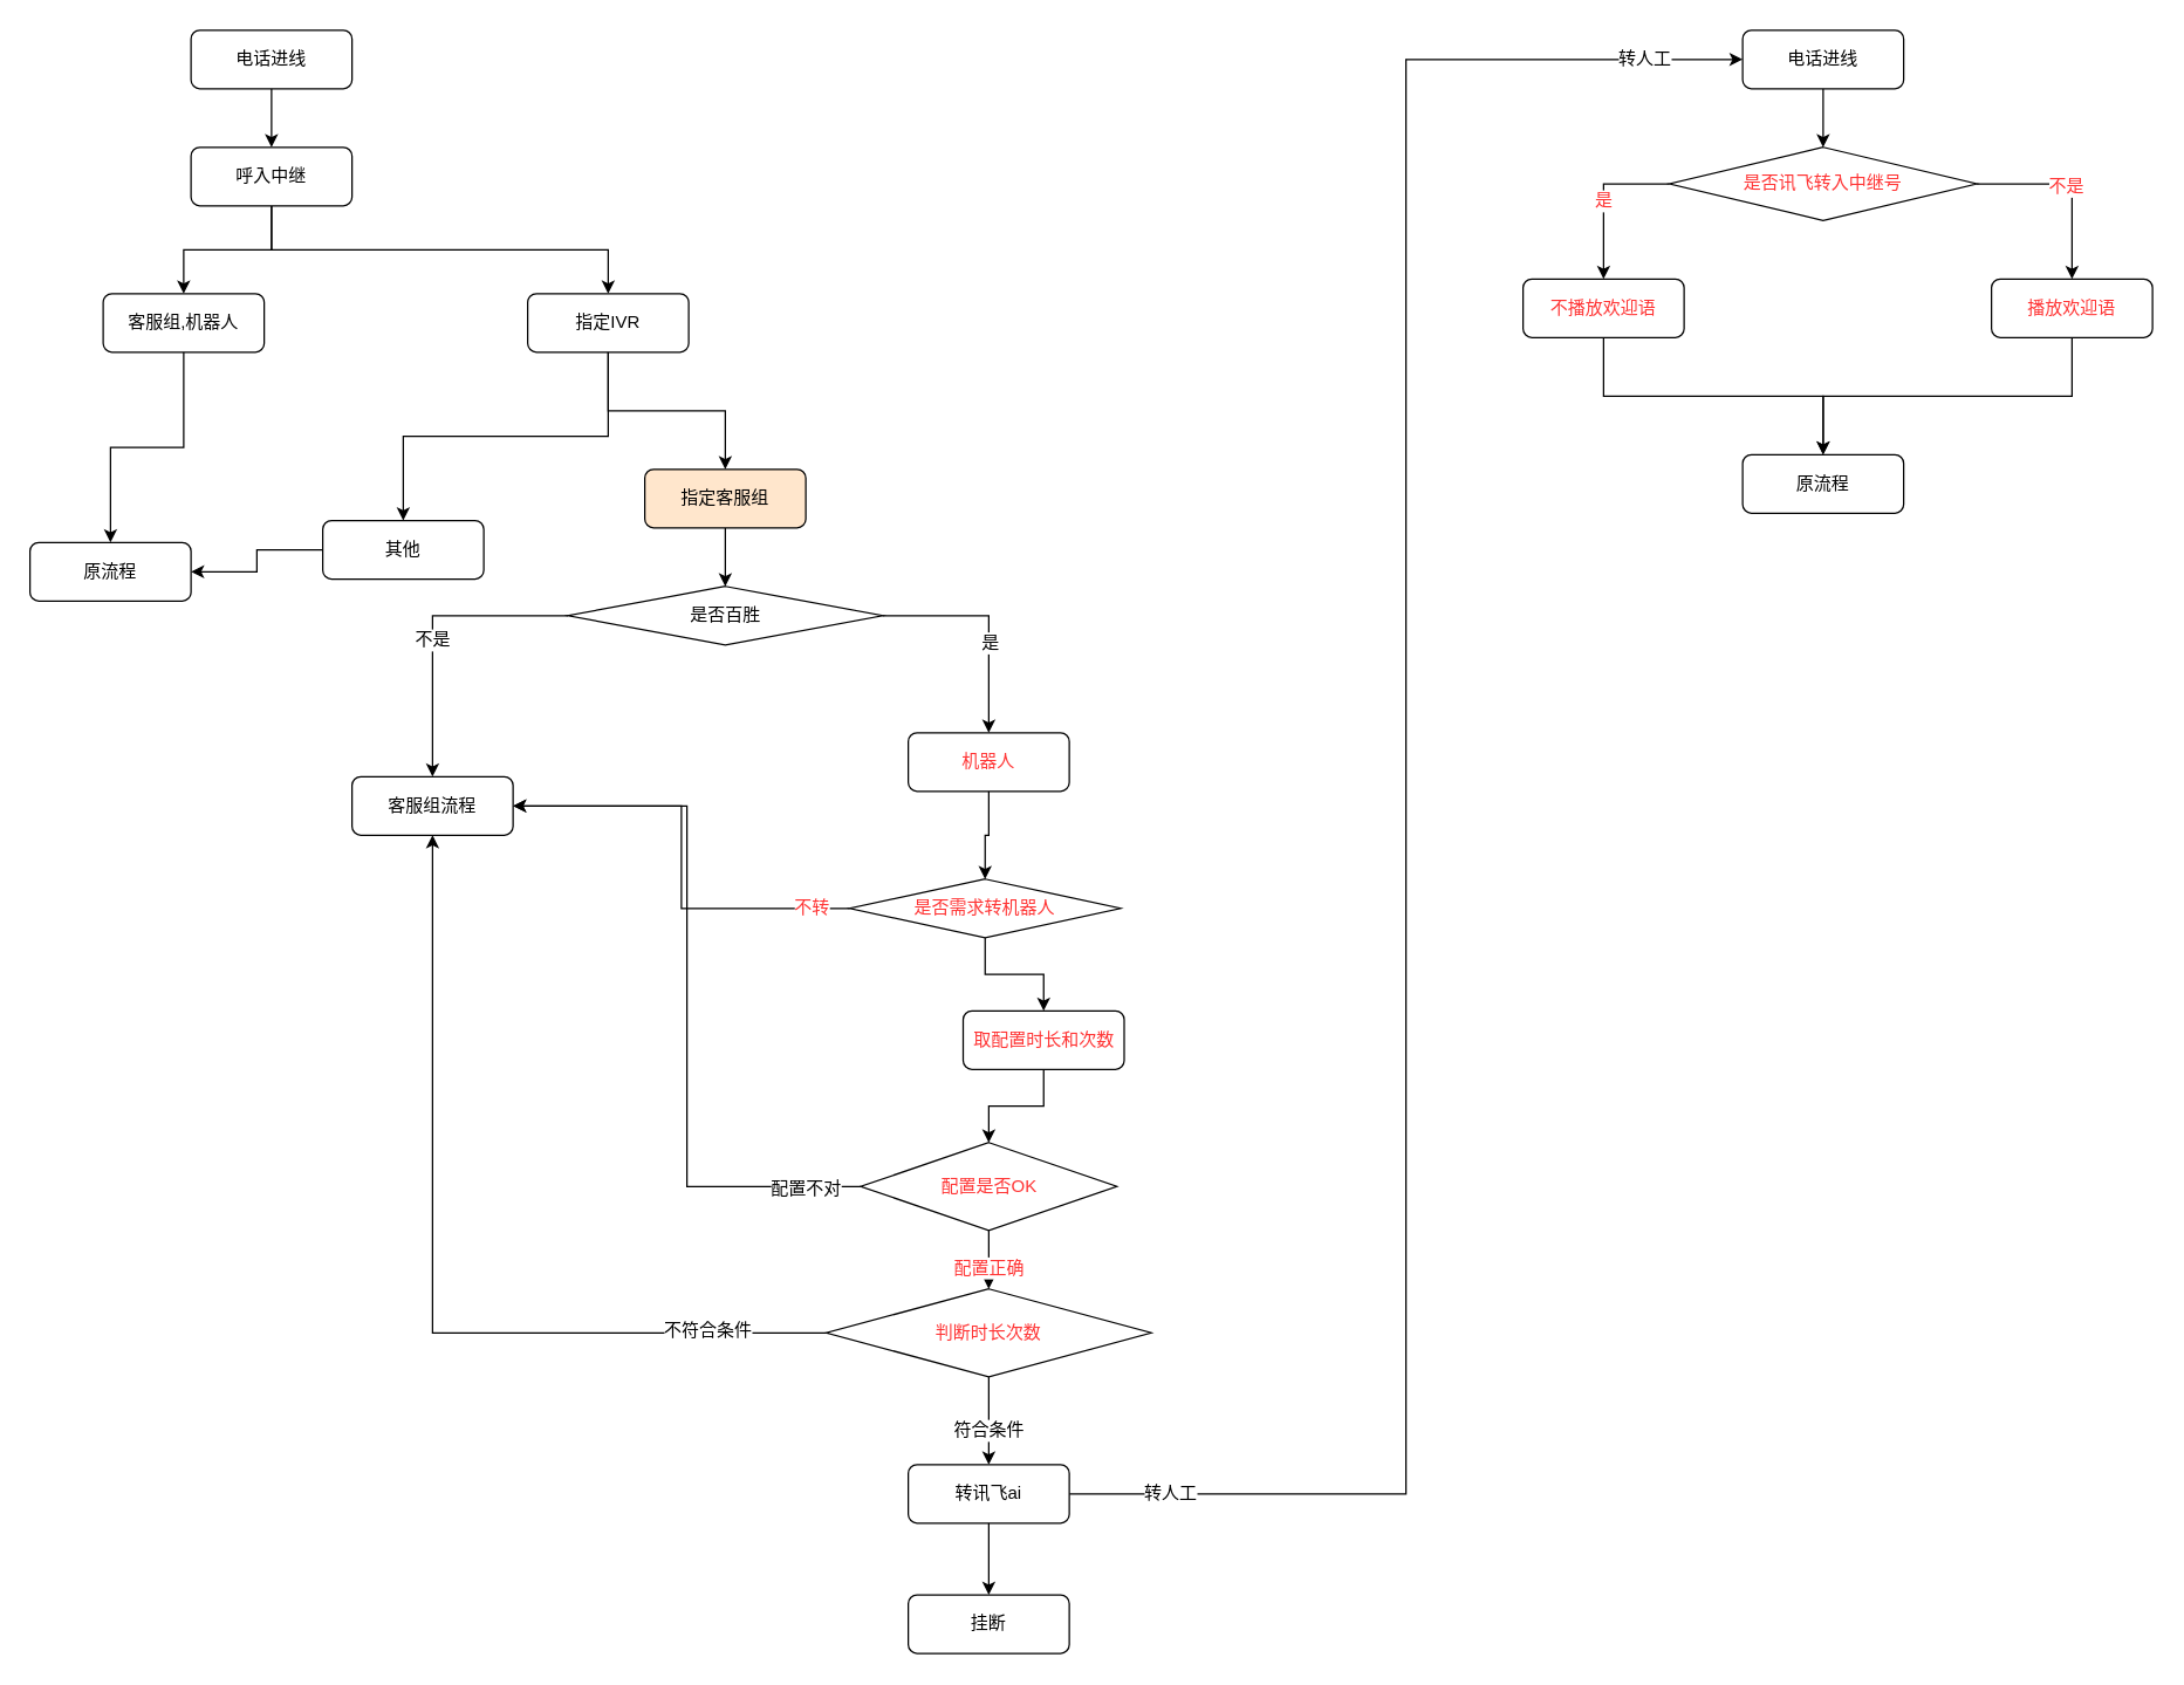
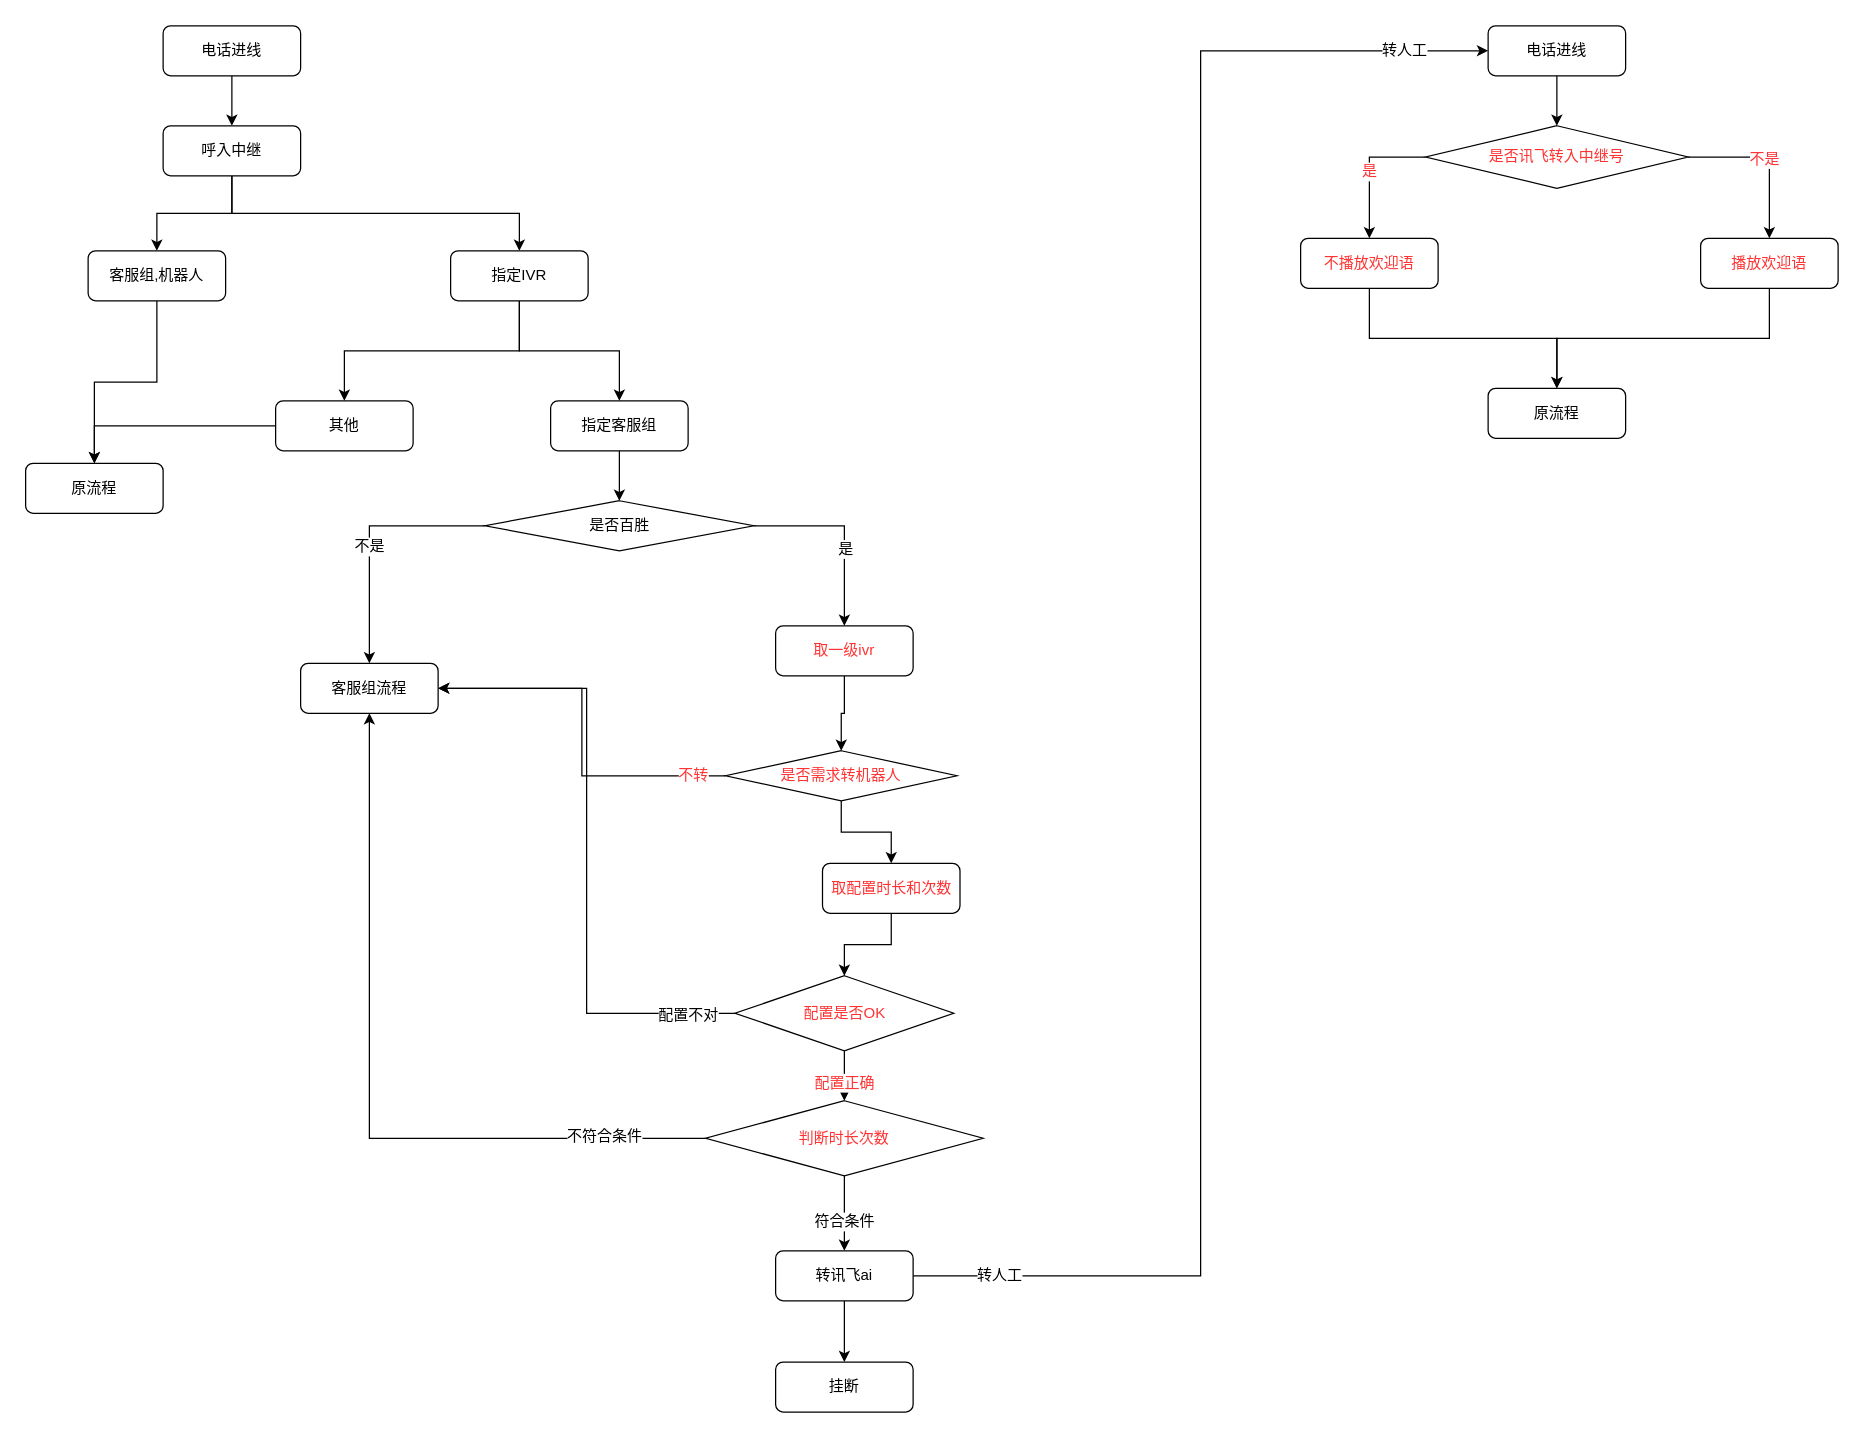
  <mxCell id="0" />
  <mxCell id="1" parent="0" />
  <mxCell id="2" style="edgeStyle=orthogonalEdgeStyle;rounded=0;orthogonalLoop=1;jettySize=auto;html=1;entryX=0.5;entryY=0;entryDx=0;entryDy=0;" edge="1" parent="1" source="3" target="6"><mxGeometry relative="1" as="geometry" /></mxCell>
  <mxCell id="3" value="电话进线" style="rounded=1;whiteSpace=wrap;html=1;" parent="1" vertex="1"><mxGeometry x="130" y="20" width="110" height="40" as="geometry" /></mxCell>
  <mxCell id="4" style="edgeStyle=orthogonalEdgeStyle;rounded=0;orthogonalLoop=1;jettySize=auto;html=1;entryX=0.5;entryY=0;entryDx=0;entryDy=0;" edge="1" parent="1" source="6" target="8"><mxGeometry relative="1" as="geometry" /></mxCell>
  <mxCell id="5" style="edgeStyle=orthogonalEdgeStyle;rounded=0;orthogonalLoop=1;jettySize=auto;html=1;exitX=0.5;exitY=1;exitDx=0;exitDy=0;" edge="1" parent="1" source="6" target="11"><mxGeometry relative="1" as="geometry" /></mxCell>
  <mxCell id="6" value="呼入中继" style="rounded=1;whiteSpace=wrap;html=1;imageWidth=18;" parent="1" vertex="1"><mxGeometry x="130" y="100" width="110" height="40" as="geometry" /></mxCell>
  <mxCell id="7" style="edgeStyle=orthogonalEdgeStyle;rounded=0;orthogonalLoop=1;jettySize=auto;html=1;" edge="1" parent="1" source="8" target="12"><mxGeometry relative="1" as="geometry" /></mxCell>
  <mxCell id="8" value="客服组,机器人" style="rounded=1;whiteSpace=wrap;html=1;imageWidth=18;" parent="1" vertex="1"><mxGeometry x="70" y="200" width="110" height="40" as="geometry" /></mxCell>
  <mxCell id="9" style="rounded=0;orthogonalLoop=1;jettySize=auto;html=1;entryX=0.5;entryY=0;entryDx=0;entryDy=0;exitX=0.5;exitY=1;exitDx=0;exitDy=0;edgeStyle=orthogonalEdgeStyle;" edge="1" parent="1" source="11" target="16"><mxGeometry relative="1" as="geometry" /></mxCell>
  <mxCell id="10" style="edgeStyle=orthogonalEdgeStyle;rounded=0;orthogonalLoop=1;jettySize=auto;html=1;entryX=0.5;entryY=0;entryDx=0;entryDy=0;exitX=0.5;exitY=1;exitDx=0;exitDy=0;" edge="1" parent="1" source="11" target="14"><mxGeometry relative="1" as="geometry" /></mxCell>
  <mxCell id="11" value="指定IVR" style="rounded=1;whiteSpace=wrap;html=1;imageWidth=18;" parent="1" vertex="1"><mxGeometry x="360" y="200" width="110" height="40" as="geometry" /></mxCell>
  <mxCell id="12" value="原流程" style="rounded=1;whiteSpace=wrap;html=1;imageWidth=18;" parent="1" vertex="1"><mxGeometry x="20" y="370" width="110" height="40" as="geometry" /></mxCell>
  <mxCell id="13" style="edgeStyle=orthogonalEdgeStyle;rounded=0;orthogonalLoop=1;jettySize=auto;html=1;" edge="1" parent="1" source="14" target="12"><mxGeometry relative="1" as="geometry" /></mxCell>
- <mxCell id="14" value="其他" style="rounded=1;whiteSpace=wrap;html=1;imageWidth=18;" parent="1" vertex="1"><mxGeometry x="220" y="355" width="110" height="40" as="geometry" /></mxCell>
+ <mxCell id="14" value="其他" style="rounded=1;whiteSpace=wrap;html=1;imageWidth=18;" parent="1" vertex="1"><mxGeometry x="220" y="320" width="110" height="40" as="geometry" /></mxCell>
  <mxCell id="15" style="edgeStyle=orthogonalEdgeStyle;rounded=0;orthogonalLoop=1;jettySize=auto;html=1;exitX=0.5;exitY=1;exitDx=0;exitDy=0;entryX=0.5;entryY=0;entryDx=0;entryDy=0;" edge="1" parent="1" source="16" target="23"><mxGeometry relative="1" as="geometry" /></mxCell>
- <mxCell id="16" value="指定客服组" style="rounded=1;whiteSpace=wrap;html=1;imageWidth=18;fillColor=#ffe6cc;" parent="1" vertex="1"><mxGeometry x="440" y="320" width="110" height="40" as="geometry" /></mxCell>
+ <mxCell id="16" value="指定客服组" style="rounded=1;whiteSpace=wrap;html=1;imageWidth=18;" parent="1" vertex="1"><mxGeometry x="440" y="320" width="110" height="40" as="geometry" /></mxCell>
  <mxCell id="17" style="edgeStyle=orthogonalEdgeStyle;rounded=0;orthogonalLoop=1;jettySize=auto;html=1;entryX=0.5;entryY=0;entryDx=0;entryDy=0;fontColor=#FF3333;labelBorderColor=none;" edge="1" parent="1" source="18" target="28"><mxGeometry relative="1" as="geometry" /></mxCell>
- <mxCell id="18" value="机器人" style="rounded=1;whiteSpace=wrap;html=1;imageWidth=18;fontColor=#FF3333;labelBorderColor=none;" vertex="1" parent="1"><mxGeometry x="620" y="500" width="110" height="40" as="geometry" /></mxCell>
+ <mxCell id="18" value="取一级ivr" style="rounded=1;whiteSpace=wrap;html=1;imageWidth=18;fontColor=#FF3333;labelBorderColor=none;" vertex="1" parent="1"><mxGeometry x="620" y="500" width="110" height="40" as="geometry" /></mxCell>
  <mxCell id="19" style="edgeStyle=orthogonalEdgeStyle;rounded=0;orthogonalLoop=1;jettySize=auto;html=1;entryX=0.5;entryY=0;entryDx=0;entryDy=0;" edge="1" parent="1" source="23" target="24"><mxGeometry relative="1" as="geometry" /></mxCell>
  <mxCell id="20" value="不是" style="text;html=1;align=center;verticalAlign=middle;resizable=0;points=[];labelBackgroundColor=#ffffff;" vertex="1" connectable="0" parent="19"><mxGeometry x="-0.086" y="16" relative="1" as="geometry"><mxPoint x="-17" y="16" as="offset" /></mxGeometry></mxCell>
  <mxCell id="21" style="edgeStyle=orthogonalEdgeStyle;rounded=0;orthogonalLoop=1;jettySize=auto;html=1;entryX=0.5;entryY=0;entryDx=0;entryDy=0;" edge="1" parent="1" source="23" target="18"><mxGeometry relative="1" as="geometry" /></mxCell>
  <mxCell id="22" value="是" style="text;html=1;align=center;verticalAlign=middle;resizable=0;points=[];labelBackgroundColor=#ffffff;" vertex="1" connectable="0" parent="21"><mxGeometry x="-0.062" y="-18" relative="1" as="geometry"><mxPoint x="1" as="offset" /></mxGeometry></mxCell>
  <mxCell id="23" value="是否百胜" style="rhombus;whiteSpace=wrap;html=1;" vertex="1" parent="1"><mxGeometry x="387.5" y="400" width="215" height="40" as="geometry" /></mxCell>
  <mxCell id="24" value="客服组流程" style="rounded=1;whiteSpace=wrap;html=1;imageWidth=18;" vertex="1" parent="1"><mxGeometry x="240" y="530" width="110" height="40" as="geometry" /></mxCell>
  <mxCell id="25" style="edgeStyle=orthogonalEdgeStyle;rounded=0;orthogonalLoop=1;jettySize=auto;html=1;entryX=1;entryY=0.5;entryDx=0;entryDy=0;" edge="1" parent="1" source="28" target="24"><mxGeometry relative="1" as="geometry" /></mxCell>
  <mxCell id="26" value="不转" style="text;html=1;align=center;verticalAlign=middle;resizable=0;points=[];labelBackgroundColor=#ffffff;fontColor=#FF3333;labelBorderColor=none;" vertex="1" connectable="0" parent="25"><mxGeometry x="-0.82" y="-1" relative="1" as="geometry"><mxPoint as="offset" /></mxGeometry></mxCell>
  <mxCell id="27" style="edgeStyle=orthogonalEdgeStyle;rounded=0;orthogonalLoop=1;jettySize=auto;html=1;entryX=0.5;entryY=0;entryDx=0;entryDy=0;fontColor=#FF3333;labelBorderColor=none;" edge="1" parent="1" source="28" target="30"><mxGeometry relative="1" as="geometry" /></mxCell>
  <mxCell id="28" value="是否需求转机器人" style="rhombus;whiteSpace=wrap;html=1;fontColor=#FF3333;labelBorderColor=none;" vertex="1" parent="1"><mxGeometry x="580" y="600" width="185" height="40" as="geometry" /></mxCell>
  <mxCell id="29" style="edgeStyle=orthogonalEdgeStyle;rounded=0;orthogonalLoop=1;jettySize=auto;html=1;fontColor=#FF3333;labelBorderColor=none;" edge="1" parent="1" source="30" target="35"><mxGeometry relative="1" as="geometry" /></mxCell>
  <mxCell id="30" value="取配置时长和次数" style="rounded=1;whiteSpace=wrap;html=1;imageWidth=18;fontColor=#FF3333;labelBorderColor=none;" vertex="1" parent="1"><mxGeometry x="657.5" y="690" width="110" height="40" as="geometry" /></mxCell>
  <mxCell id="31" style="edgeStyle=orthogonalEdgeStyle;rounded=0;orthogonalLoop=1;jettySize=auto;html=1;entryX=1;entryY=0.5;entryDx=0;entryDy=0;" edge="1" parent="1" source="35" target="24"><mxGeometry relative="1" as="geometry" /></mxCell>
  <mxCell id="32" value="配置不对" style="text;html=1;align=center;verticalAlign=middle;resizable=0;points=[];labelBackgroundColor=#ffffff;labelBorderColor=none;" vertex="1" connectable="0" parent="31"><mxGeometry x="-0.845" y="1" relative="1" as="geometry"><mxPoint x="1" as="offset" /></mxGeometry></mxCell>
  <mxCell id="33" style="edgeStyle=orthogonalEdgeStyle;rounded=0;orthogonalLoop=1;jettySize=auto;html=1;fontColor=#FF3333;labelBorderColor=none;" edge="1" parent="1" source="35" target="40"><mxGeometry relative="1" as="geometry" /></mxCell>
  <mxCell id="34" value="配置正确" style="text;html=1;align=center;verticalAlign=middle;resizable=0;points=[];labelBackgroundColor=#ffffff;fontColor=#FF3333;labelBorderColor=none;" vertex="1" connectable="0" parent="33"><mxGeometry x="0.26" y="-1" relative="1" as="geometry"><mxPoint as="offset" /></mxGeometry></mxCell>
  <mxCell id="35" value="配置是否OK" style="rhombus;whiteSpace=wrap;html=1;fontColor=#FF3333;labelBorderColor=none;" vertex="1" parent="1"><mxGeometry x="587.5" y="780" width="175" height="60" as="geometry" /></mxCell>
  <mxCell id="36" style="edgeStyle=orthogonalEdgeStyle;rounded=0;orthogonalLoop=1;jettySize=auto;html=1;entryX=0.5;entryY=1;entryDx=0;entryDy=0;" edge="1" parent="1" source="40" target="24"><mxGeometry relative="1" as="geometry" /></mxCell>
  <mxCell id="37" value="不符合条件" style="text;html=1;align=center;verticalAlign=middle;resizable=0;points=[];labelBackgroundColor=#ffffff;" vertex="1" connectable="0" parent="36"><mxGeometry x="-0.731" y="-2" relative="1" as="geometry"><mxPoint as="offset" /></mxGeometry></mxCell>
  <mxCell id="38" style="edgeStyle=orthogonalEdgeStyle;rounded=0;orthogonalLoop=1;jettySize=auto;html=1;entryX=0.5;entryY=0;entryDx=0;entryDy=0;" edge="1" parent="1" source="40" target="45"><mxGeometry relative="1" as="geometry" /></mxCell>
  <mxCell id="39" value="符合条件" style="text;html=1;align=center;verticalAlign=middle;resizable=0;points=[];labelBackgroundColor=#ffffff;" vertex="1" connectable="0" parent="38"><mxGeometry x="0.2" y="-1" relative="1" as="geometry"><mxPoint as="offset" /></mxGeometry></mxCell>
  <mxCell id="40" value="判断时长次数" style="rhombus;whiteSpace=wrap;html=1;fontColor=#FF3333;labelBorderColor=none;" vertex="1" parent="1"><mxGeometry x="564" y="880" width="222" height="60" as="geometry" /></mxCell>
  <mxCell id="41" style="edgeStyle=orthogonalEdgeStyle;rounded=0;orthogonalLoop=1;jettySize=auto;html=1;exitX=0.5;exitY=1;exitDx=0;exitDy=0;entryX=0.5;entryY=0;entryDx=0;entryDy=0;" edge="1" parent="1" source="45" target="53"><mxGeometry relative="1" as="geometry" /></mxCell>
  <mxCell id="42" style="edgeStyle=orthogonalEdgeStyle;rounded=0;orthogonalLoop=1;jettySize=auto;html=1;entryX=0;entryY=0.5;entryDx=0;entryDy=0;" edge="1" parent="1" source="45" target="47"><mxGeometry relative="1" as="geometry" /></mxCell>
  <mxCell id="43" value="转人工" style="text;html=1;align=center;verticalAlign=middle;resizable=0;points=[];labelBackgroundColor=#ffffff;" vertex="1" connectable="0" parent="42"><mxGeometry x="-0.906" y="1" relative="1" as="geometry"><mxPoint as="offset" /></mxGeometry></mxCell>
  <mxCell id="44" value="转人工" style="text;html=1;align=center;verticalAlign=middle;resizable=0;points=[];labelBackgroundColor=#ffffff;" vertex="1" connectable="0" parent="42"><mxGeometry x="0.906" y="1" relative="1" as="geometry"><mxPoint as="offset" /></mxGeometry></mxCell>
  <mxCell id="45" value="转讯飞ai" style="rounded=1;whiteSpace=wrap;html=1;imageWidth=18;" vertex="1" parent="1"><mxGeometry x="620" y="1000" width="110" height="40" as="geometry" /></mxCell>
  <mxCell id="46" style="edgeStyle=orthogonalEdgeStyle;rounded=0;orthogonalLoop=1;jettySize=auto;html=1;entryX=0.5;entryY=0;entryDx=0;entryDy=0;" edge="1" parent="1" source="47" target="52"><mxGeometry relative="1" as="geometry" /></mxCell>
  <mxCell id="47" value="电话进线" style="rounded=1;whiteSpace=wrap;html=1;" vertex="1" parent="1"><mxGeometry x="1190" y="20" width="110" height="40" as="geometry" /></mxCell>
  <mxCell id="48" style="edgeStyle=orthogonalEdgeStyle;rounded=0;orthogonalLoop=1;jettySize=auto;html=1;exitX=0;exitY=0.5;exitDx=0;exitDy=0;fontColor=#FF3333;" edge="1" parent="1" source="52" target="55"><mxGeometry relative="1" as="geometry" /></mxCell>
  <mxCell id="49" value="是" style="text;html=1;align=center;verticalAlign=middle;resizable=0;points=[];labelBackgroundColor=#ffffff;fontColor=#FF3333;" vertex="1" connectable="0" parent="48"><mxGeometry x="-0.182" y="11" relative="1" as="geometry"><mxPoint x="-12" y="11" as="offset" /></mxGeometry></mxCell>
  <mxCell id="50" style="edgeStyle=orthogonalEdgeStyle;rounded=0;orthogonalLoop=1;jettySize=auto;html=1;entryX=0.5;entryY=0;entryDx=0;entryDy=0;fontColor=#FF3333;" edge="1" parent="1" source="52" target="57"><mxGeometry relative="1" as="geometry" /></mxCell>
  <mxCell id="51" value="不是" style="text;html=1;align=center;verticalAlign=middle;resizable=0;points=[];labelBackgroundColor=#ffffff;fontColor=#FF3333;" vertex="1" connectable="0" parent="50"><mxGeometry x="-0.077" y="-1" relative="1" as="geometry"><mxPoint as="offset" /></mxGeometry></mxCell>
  <mxCell id="52" value="是否讯飞转入中继号" style="rhombus;whiteSpace=wrap;html=1;fontColor=#FF3333;" vertex="1" parent="1"><mxGeometry x="1140" y="100" width="210" height="50" as="geometry" /></mxCell>
  <mxCell id="53" value="挂断" style="rounded=1;whiteSpace=wrap;html=1;imageWidth=18;" vertex="1" parent="1"><mxGeometry x="620" y="1089" width="110" height="40" as="geometry" /></mxCell>
  <mxCell id="54" style="edgeStyle=orthogonalEdgeStyle;rounded=0;orthogonalLoop=1;jettySize=auto;html=1;entryX=0.5;entryY=0;entryDx=0;entryDy=0;exitX=0.5;exitY=1;exitDx=0;exitDy=0;" edge="1" parent="1" source="55" target="58"><mxGeometry relative="1" as="geometry" /></mxCell>
  <mxCell id="55" value="不播放欢迎语" style="rounded=1;whiteSpace=wrap;html=1;fontColor=#FF3333;" vertex="1" parent="1"><mxGeometry x="1040" y="190" width="110" height="40" as="geometry" /></mxCell>
  <mxCell id="56" style="edgeStyle=orthogonalEdgeStyle;rounded=0;orthogonalLoop=1;jettySize=auto;html=1;exitX=0.5;exitY=1;exitDx=0;exitDy=0;" edge="1" parent="1" source="57" target="58"><mxGeometry relative="1" as="geometry" /></mxCell>
  <mxCell id="57" value="播放欢迎语" style="rounded=1;whiteSpace=wrap;html=1;fontColor=#FF3333;" vertex="1" parent="1"><mxGeometry x="1360" y="190" width="110" height="40" as="geometry" /></mxCell>
  <mxCell id="58" value="原流程" style="rounded=1;whiteSpace=wrap;html=1;" vertex="1" parent="1"><mxGeometry x="1190" y="310" width="110" height="40" as="geometry" /></mxCell>
